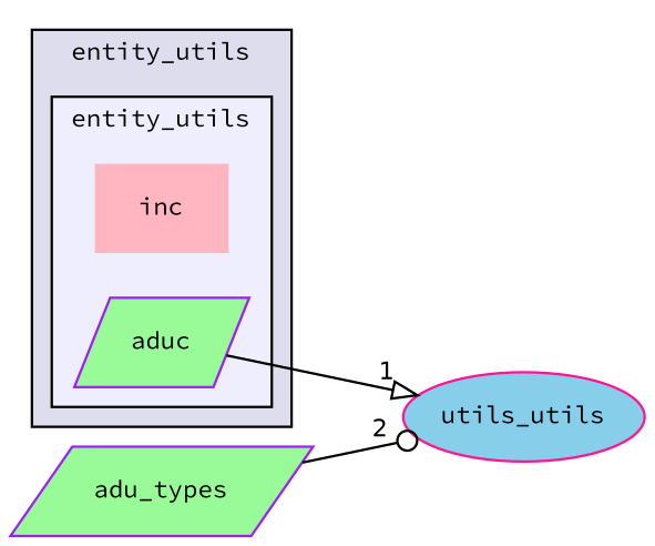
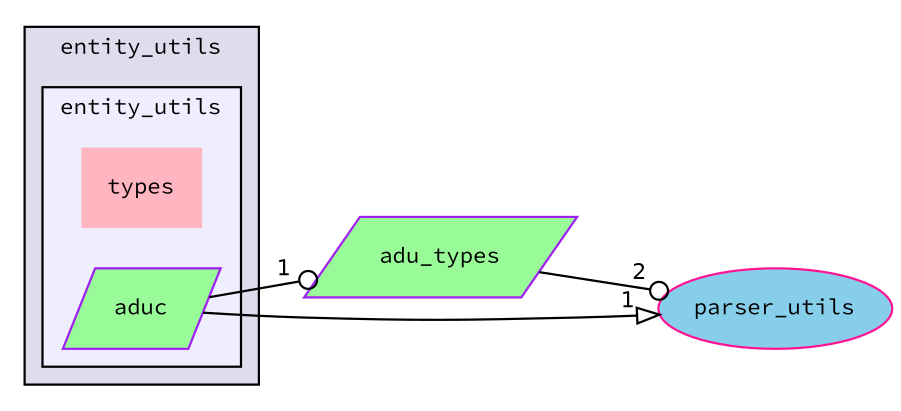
  digraph {
    compound=true
    fontname="Source Code Pro"
    rankdir=LR
    node [color=purple fillcolor=palegreen fontname="Source Code Pro" fontsize=10 shape=parallelogram style=filled]
    edge [arrowhead=odot fontname="Source Code Pro" headlabel=1 labeldistance=1.5 labelfontname=Helvetica labelfontsize=10]
-   n1 [fillcolor=lightpink label=inc shape=plaintext]
+   n1 [fillcolor=lightpink label=types shape=plaintext]
    n2 [label=aduc]
    n3 [label=adu_types]
-   n4 [color=deeppink fillcolor=skyblue label=utils_utils shape=ellipse]
+   n4 [color=deeppink fillcolor=skyblue label=parser_utils shape=ellipse]
    subgraph cluster_1 {
      bgcolor="#ddddee"
      fontsize=10
      label=entity_utils
      pencolor=black
      subgraph cluster_2 {
        bgcolor="#eeeeff"
        fontsize=10
        label=entity_utils
        pencolor=black
        n1
        n2
      }
    }
+   n2 -> n3
    n2 -> n4 [arrowhead=onormal]
    n3 -> n4 [headlabel=2]
  }
